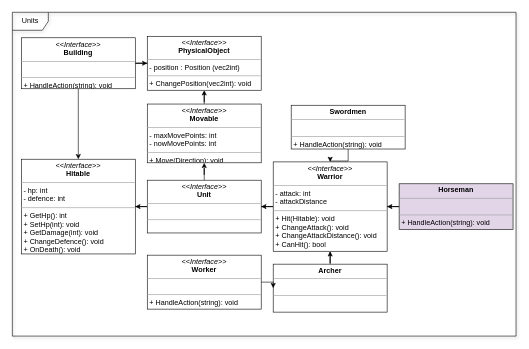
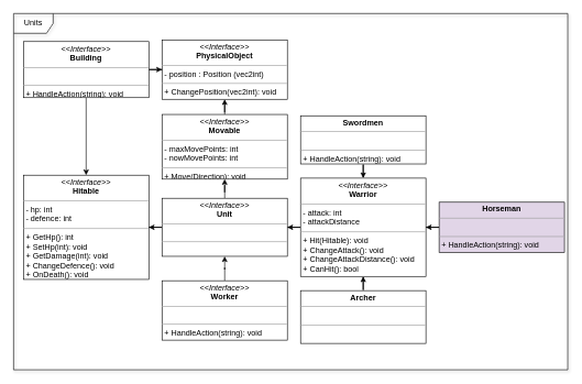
  <mxCell id="0" />
  <mxCell id="1" parent="0" />
  <mxCell id="2" value="Units" style="shape=umlFrame;whiteSpace=wrap;html=1;shadow=1;glass=0;comic=0;fillColor=none;width=60;noLabel=0;allowArrows=0;labelPadding=0;" vertex="1" parent="1"><mxGeometry x="20" width="840" height="540" as="geometry" y="20" /></mxCell>
  <mxCell id="3" value="&lt;p style=&quot;margin: 0px ; margin-top: 4px ; text-align: center&quot;&gt;&lt;i&gt;&amp;lt;&amp;lt;Interface&amp;gt;&amp;gt;&lt;/i&gt;&lt;br&gt;&lt;b&gt;Hitable&lt;/b&gt;&lt;/p&gt;&lt;hr size=&quot;1&quot;&gt;&lt;p style=&quot;margin: 0px ; margin-left: 4px&quot;&gt;- hp: int&lt;/p&gt;&lt;p style=&quot;margin: 0px ; margin-left: 4px&quot;&gt;&lt;span&gt;- defence: int&lt;/span&gt;&lt;/p&gt;&lt;hr size=&quot;1&quot;&gt;&lt;p style=&quot;margin: 0px ; margin-left: 4px&quot;&gt;+ GetHp(): int&lt;/p&gt;&lt;p style=&quot;margin: 0px ; margin-left: 4px&quot;&gt;+ SetHp(int): void&lt;/p&gt;&lt;p style=&quot;margin: 0px 0px 0px 4px&quot;&gt;+ GetDamage(int): void&lt;/p&gt;&lt;p style=&quot;margin: 0px 0px 0px 4px&quot;&gt;+ ChangeDefence(): void&lt;/p&gt;&lt;p style=&quot;margin: 0px 0px 0px 4px&quot;&gt;+ OnDeath(): void&lt;/p&gt;&lt;p style=&quot;margin: 0px ; margin-left: 4px&quot;&gt;&lt;br&gt;&lt;/p&gt;" style="verticalAlign=top;align=left;overflow=fill;fontSize=12;fontFamily=Helvetica;html=1;rounded=0;shadow=0;comic=0;labelBackgroundColor=none;strokeWidth=1" vertex="1" parent="1"><mxGeometry x="35" y="265" width="190" height="158" as="geometry" /></mxCell>
  <mxCell id="4" style="edgeStyle=orthogonalEdgeStyle;rounded=0;orthogonalLoop=1;jettySize=auto;html=1;entryX=1;entryY=0.5;entryDx=0;entryDy=0;" edge="1" parent="1" source="5" target="11"><mxGeometry relative="1" as="geometry" /></mxCell>
  <mxCell id="5" value="&lt;p style=&quot;margin: 0px ; margin-top: 4px ; text-align: center&quot;&gt;&lt;i&gt;&amp;lt;&amp;lt;Interface&amp;gt;&amp;gt;&lt;/i&gt;&lt;br&gt;&lt;b&gt;Warrior&lt;/b&gt;&lt;/p&gt;&lt;hr size=&quot;1&quot;&gt;&lt;p style=&quot;margin: 0px ; margin-left: 4px&quot;&gt;- attack: int&lt;/p&gt;&lt;p style=&quot;margin: 0px ; margin-left: 4px&quot;&gt;- attackDistance&lt;/p&gt;&lt;hr size=&quot;1&quot;&gt;&lt;p style=&quot;margin: 0px ; margin-left: 4px&quot;&gt;+ Hit(Hitable): void&lt;/p&gt;&lt;p style=&quot;margin: 0px ; margin-left: 4px&quot;&gt;+ ChangeAttack(): void&lt;/p&gt;&lt;p style=&quot;margin: 0px ; margin-left: 4px&quot;&gt;+ ChangeAttackDistance(): void&lt;/p&gt;&lt;p style=&quot;margin: 0px ; margin-left: 4px&quot;&gt;+ CanHit(): bool&lt;/p&gt;" style="verticalAlign=top;align=left;overflow=fill;fontSize=12;fontFamily=Helvetica;html=1;rounded=0;shadow=0;comic=0;labelBackgroundColor=none;strokeWidth=1" vertex="1" parent="1"><mxGeometry x="455" y="269.5" width="190" height="149" as="geometry" /></mxCell>
  <mxCell id="6" value="&lt;p style=&quot;margin: 0px ; margin-top: 4px ; text-align: center&quot;&gt;&lt;i&gt;&amp;lt;&amp;lt;Interface&amp;gt;&amp;gt;&lt;/i&gt;&lt;br&gt;&lt;b&gt;PhysicalObject&lt;/b&gt;&lt;/p&gt;&lt;hr size=&quot;1&quot;&gt;&lt;p style=&quot;margin: 0px ; margin-left: 4px&quot;&gt;- position : Position (vec2int)&lt;br&gt;&lt;/p&gt;&lt;hr size=&quot;1&quot;&gt;&lt;p style=&quot;margin: 0px ; margin-left: 4px&quot;&gt;+ ChangePosition(vec2int): void&lt;/p&gt;" style="verticalAlign=top;align=left;overflow=fill;fontSize=12;fontFamily=Helvetica;html=1;rounded=0;shadow=0;comic=0;labelBackgroundColor=none;strokeWidth=1" vertex="1" parent="1"><mxGeometry x="245" y="60" width="190" height="90" as="geometry" /></mxCell>
  <mxCell id="7" style="edgeStyle=orthogonalEdgeStyle;rounded=0;orthogonalLoop=1;jettySize=auto;html=1;entryX=0.5;entryY=1;entryDx=0;entryDy=0;" edge="1" parent="1" source="8" target="6"><mxGeometry relative="1" as="geometry" /></mxCell>
  <mxCell id="8" value="&lt;p style=&quot;margin: 0px ; margin-top: 4px ; text-align: center&quot;&gt;&lt;i&gt;&amp;lt;&amp;lt;Interface&amp;gt;&amp;gt;&lt;/i&gt;&lt;br&gt;&lt;b&gt;Movable&lt;/b&gt;&lt;/p&gt;&lt;hr size=&quot;1&quot;&gt;&lt;p style=&quot;margin: 0px 0px 0px 4px&quot;&gt;- maxMovePoints: int&lt;/p&gt;&lt;p style=&quot;margin: 0px 0px 0px 4px&quot;&gt;- nowMovePoints: int&lt;/p&gt;&lt;hr size=&quot;1&quot;&gt;&lt;p style=&quot;margin: 0px ; margin-left: 4px&quot;&gt;+ Move(Direction): void&lt;br&gt;&lt;/p&gt;" style="verticalAlign=top;align=left;overflow=fill;fontSize=12;fontFamily=Helvetica;html=1;rounded=0;shadow=0;comic=0;labelBackgroundColor=none;strokeWidth=1" vertex="1" parent="1"><mxGeometry x="245" y="173" width="190" height="98" as="geometry" /></mxCell>
  <mxCell id="9" style="edgeStyle=orthogonalEdgeStyle;rounded=0;orthogonalLoop=1;jettySize=auto;html=1;entryX=0.5;entryY=1;entryDx=0;entryDy=0;" edge="1" parent="1" source="11" target="8"><mxGeometry relative="1" as="geometry" /></mxCell>
  <mxCell id="10" style="edgeStyle=orthogonalEdgeStyle;rounded=0;orthogonalLoop=1;jettySize=auto;html=1;" edge="1" parent="1" source="11" target="3"><mxGeometry relative="1" as="geometry" /></mxCell>
  <mxCell id="11" value="&lt;p style=&quot;margin: 0px ; margin-top: 4px ; text-align: center&quot;&gt;&lt;i&gt;&amp;lt;&amp;lt;Interface&amp;gt;&amp;gt;&lt;/i&gt;&lt;br&gt;&lt;b&gt;Unit&lt;/b&gt;&lt;/p&gt;&lt;hr size=&quot;1&quot;&gt;&lt;p style=&quot;margin: 0px ; margin-left: 4px&quot;&gt;&lt;br&gt;&lt;/p&gt;&lt;hr size=&quot;1&quot;&gt;&lt;p style=&quot;margin: 0px ; margin-left: 4px&quot;&gt;&lt;br&gt;&lt;/p&gt;" style="verticalAlign=top;align=left;overflow=fill;fontSize=12;fontFamily=Helvetica;html=1;rounded=0;shadow=0;comic=0;labelBackgroundColor=none;strokeWidth=1" vertex="1" parent="1"><mxGeometry x="245" y="300" width="190" height="88" as="geometry" /></mxCell>
  <mxCell id="12" style="edgeStyle=orthogonalEdgeStyle;rounded=0;orthogonalLoop=1;jettySize=auto;html=1;entryX=0.5;entryY=0;entryDx=0;entryDy=0;" edge="1" parent="1" source="13" target="5"><mxGeometry relative="1" as="geometry" /></mxCell>
- <mxCell id="13" value="&lt;p style=&quot;margin: 0px ; margin-top: 4px ; text-align: center&quot;&gt;&lt;b&gt;Swordmen&lt;/b&gt;&lt;/p&gt;&lt;hr size=&quot;1&quot;&gt;&lt;p style=&quot;margin: 0px ; margin-left: 4px&quot;&gt;&lt;br&gt;&lt;/p&gt;&lt;hr size=&quot;1&quot;&gt;&lt;p style=&quot;margin: 0px ; margin-left: 4px&quot;&gt;+ HandleAction(string): void&lt;/p&gt;" style="verticalAlign=top;align=left;overflow=fill;fontSize=12;fontFamily=Helvetica;html=1;rounded=0;shadow=0;comic=0;labelBackgroundColor=none;strokeWidth=1" vertex="1" parent="1"><mxGeometry x="485" y="175" width="190" height="73" as="geometry" /></mxCell>
+ <mxCell id="13" value="&lt;p style=&quot;margin: 0px ; margin-top: 4px ; text-align: center&quot;&gt;&lt;b&gt;Swordmen&lt;/b&gt;&lt;/p&gt;&lt;hr size=&quot;1&quot;&gt;&lt;p style=&quot;margin: 0px ; margin-left: 4px&quot;&gt;&lt;br&gt;&lt;/p&gt;&lt;hr size=&quot;1&quot;&gt;&lt;p style=&quot;margin: 0px ; margin-left: 4px&quot;&gt;+ HandleAction(string): void&lt;/p&gt;" style="verticalAlign=top;align=left;overflow=fill;fontSize=12;fontFamily=Helvetica;html=1;rounded=0;shadow=0;comic=0;labelBackgroundColor=none;strokeWidth=1" vertex="1" parent="1"><mxGeometry x="455" y="175" width="190" height="73" as="geometry" /></mxCell>
  <mxCell id="14" style="edgeStyle=orthogonalEdgeStyle;rounded=0;orthogonalLoop=1;jettySize=auto;html=1;entryX=1;entryY=0.5;entryDx=0;entryDy=0;" edge="1" parent="1" source="15" target="5"><mxGeometry relative="1" as="geometry" /></mxCell>
  <mxCell id="15" value="&lt;p style=&quot;margin: 0px ; margin-top: 4px ; text-align: center&quot;&gt;&lt;b&gt;Horseman&lt;/b&gt;&lt;/p&gt;&lt;hr size=&quot;1&quot;&gt;&lt;p style=&quot;margin: 0px ; margin-left: 4px&quot;&gt;&lt;br&gt;&lt;/p&gt;&lt;hr size=&quot;1&quot;&gt;&lt;p style=&quot;margin: 0px ; margin-left: 4px&quot;&gt;+ HandleAction(string): void&lt;br&gt;&lt;/p&gt;" style="verticalAlign=top;align=left;overflow=fill;fontSize=12;fontFamily=Helvetica;html=1;rounded=0;shadow=0;comic=0;labelBackgroundColor=none;strokeWidth=1;fillColor=#e1d5e7;" vertex="1" parent="1"><mxGeometry x="665" y="306" width="190" height="76" as="geometry" /></mxCell>
  <mxCell id="16" style="edgeStyle=orthogonalEdgeStyle;rounded=0;orthogonalLoop=1;jettySize=auto;html=1;entryX=0.5;entryY=1;entryDx=0;entryDy=0;" edge="1" parent="1" source="17" target="5"><mxGeometry relative="1" as="geometry" /></mxCell>
  <mxCell id="17" value="&lt;p style=&quot;margin: 0px ; margin-top: 4px ; text-align: center&quot;&gt;&lt;b&gt;Archer&lt;/b&gt;&lt;/p&gt;&lt;hr size=&quot;1&quot;&gt;&lt;p style=&quot;margin: 0px ; margin-left: 4px&quot;&gt;&lt;br&gt;&lt;/p&gt;&lt;hr size=&quot;1&quot;&gt;&lt;p style=&quot;margin: 0px ; margin-left: 4px&quot;&gt;&lt;br&gt;&lt;/p&gt;" style="verticalAlign=top;align=left;overflow=fill;fontSize=12;fontFamily=Helvetica;html=1;rounded=0;shadow=0;comic=0;labelBackgroundColor=none;strokeWidth=1" vertex="1" parent="1"><mxGeometry x="455" y="440" width="190" height="80" as="geometry" /></mxCell>
  <mxCell id="18" style="edgeStyle=orthogonalEdgeStyle;rounded=0;orthogonalLoop=1;jettySize=auto;html=1;entryX=0.5;entryY=0;entryDx=0;entryDy=0;" edge="1" parent="1" source="20" target="3"><mxGeometry relative="1" as="geometry" /></mxCell>
  <mxCell id="19" style="edgeStyle=orthogonalEdgeStyle;rounded=0;orthogonalLoop=1;jettySize=auto;html=1;entryX=0;entryY=0.5;entryDx=0;entryDy=0;" edge="1" parent="1" source="20" target="6"><mxGeometry relative="1" as="geometry" /></mxCell>
  <mxCell id="20" value="&lt;p style=&quot;margin: 0px ; margin-top: 4px ; text-align: center&quot;&gt;&lt;i&gt;&amp;lt;&amp;lt;Interface&amp;gt;&amp;gt;&lt;/i&gt;&lt;br&gt;&lt;b&gt;Building&lt;/b&gt;&lt;/p&gt;&lt;hr size=&quot;1&quot;&gt;&lt;p style=&quot;margin: 0px ; margin-left: 4px&quot;&gt;&lt;br&gt;&lt;/p&gt;&lt;hr size=&quot;1&quot;&gt;&lt;p style=&quot;margin: 0px ; margin-left: 4px&quot;&gt;+ HandleAction(string): void&lt;/p&gt;" style="verticalAlign=top;align=left;overflow=fill;fontSize=12;fontFamily=Helvetica;html=1;rounded=0;shadow=0;comic=0;labelBackgroundColor=none;strokeWidth=1" vertex="1" parent="1"><mxGeometry x="35" y="62.5" width="190" height="85" as="geometry" /></mxCell>
- <mxCell id="21" style="edgeStyle=orthogonalEdgeStyle;rounded=0;orthogonalLoop=1;jettySize=auto;html=1;" edge="1" parent="1" source="22" target="17"><mxGeometry relative="1" as="geometry" /></mxCell>
+ <mxCell id="21" style="edgeStyle=orthogonalEdgeStyle;rounded=0;orthogonalLoop=1;jettySize=auto;html=1;entryX=0.5;entryY=1;entryDx=0;entryDy=0;" edge="1" parent="1" source="22" target="11"><mxGeometry relative="1" as="geometry" /></mxCell>
  <mxCell id="22" value="&lt;p style=&quot;margin: 0px ; margin-top: 4px ; text-align: center&quot;&gt;&lt;i&gt;&amp;lt;&amp;lt;Interface&amp;gt;&amp;gt;&lt;/i&gt;&lt;br&gt;&lt;b&gt;Worker&lt;/b&gt;&lt;/p&gt;&lt;hr size=&quot;1&quot;&gt;&lt;p style=&quot;margin: 0px ; margin-left: 4px&quot;&gt;&lt;br&gt;&lt;/p&gt;&lt;hr size=&quot;1&quot;&gt;&lt;p style=&quot;margin: 0px ; margin-left: 4px&quot;&gt;+ HandleAction(string): void&lt;/p&gt;" style="verticalAlign=top;align=left;overflow=fill;fontSize=12;fontFamily=Helvetica;html=1;rounded=0;shadow=0;comic=0;labelBackgroundColor=none;strokeWidth=1" vertex="1" parent="1"><mxGeometry x="245" y="425" width="190" height="90" as="geometry" /></mxCell>
